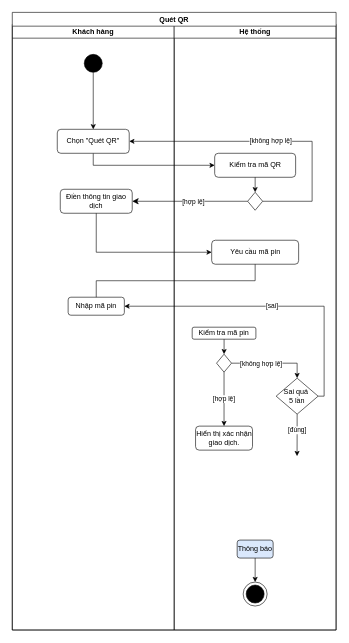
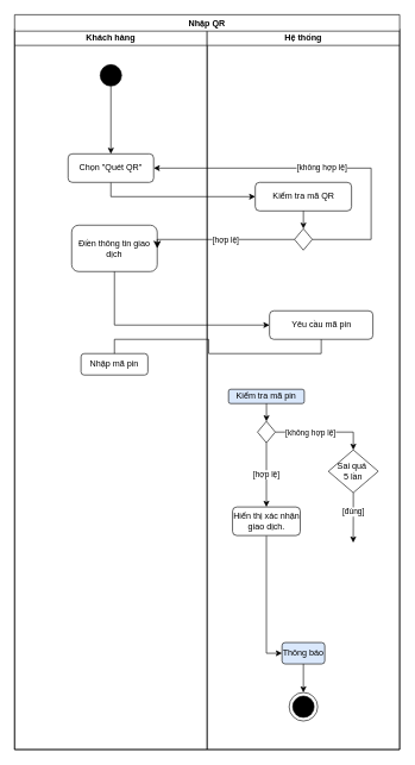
  <mxCell id="0" />
  <mxCell id="1" parent="0" />
  <mxCell id="2" value="" style="edgeStyle=orthogonalEdgeStyle;rounded=0;orthogonalLoop=1;jettySize=auto;html=1;exitX=0.5;exitY=1;exitDx=0;exitDy=0;entryX=0.5;entryY=0;entryDx=0;entryDy=0;" edge="1" parent="1" source="3" target="23"><mxGeometry relative="1" as="geometry"><mxPoint x="205" y="130" as="sourcePoint" /><mxPoint x="155" y="160" as="targetPoint" /></mxGeometry></mxCell>
  <mxCell id="3" value="" style="ellipse;fillColor=strokeColor;html=1;" vertex="1" parent="1"><mxGeometry x="140" y="90" width="30" height="30" as="geometry" /></mxCell>
  <mxCell id="4" value="Khách hàng" style="swimlane;whiteSpace=wrap;html=1;" vertex="1" parent="1"><mxGeometry x="20" y="40" width="270" height="1010" as="geometry" /></mxCell>
  <mxCell id="5" value="Hệ thống" style="swimlane;whiteSpace=wrap;html=1;" vertex="1" parent="1"><mxGeometry x="290" y="40" width="270" height="1010" as="geometry" /></mxCell>
- <mxCell id="6" value="Quét QR" style="swimlane;whiteSpace=wrap;html=1;" vertex="1" parent="1"><mxGeometry x="20" y="20" width="540" height="1030" as="geometry" /></mxCell>
+ <mxCell id="6" value="Nhập QR" style="swimlane;whiteSpace=wrap;html=1;" vertex="1" parent="1"><mxGeometry x="20" y="20" width="540" height="1030" as="geometry" /></mxCell>
  <mxCell id="7" style="edgeStyle=orthogonalEdgeStyle;rounded=0;orthogonalLoop=1;jettySize=auto;html=1;exitX=1;exitY=0.5;exitDx=0;exitDy=0;entryX=1;entryY=0.5;entryDx=0;entryDy=0;" edge="1" parent="6" source="9" target="23"><mxGeometry relative="1" as="geometry"><mxPoint x="147.5" y="155" as="targetPoint" /><Array as="points"><mxPoint x="500" y="315" /><mxPoint x="500" y="215" /></Array></mxGeometry></mxCell>
  <mxCell id="8" value="[không hợp lệ]" style="edgeLabel;html=1;align=center;verticalAlign=middle;resizable=0;points=[];" vertex="1" connectable="0" parent="7"><mxGeometry x="0.035" y="-2" relative="1" as="geometry"><mxPoint as="offset" /></mxGeometry></mxCell>
  <mxCell id="9" value="" style="rhombus;whiteSpace=wrap;html=1;" vertex="1" parent="6"><mxGeometry x="392.5" y="300" width="25" height="30" as="geometry" /></mxCell>
- <mxCell id="10" value="Điền thông tin giao dịch" style="rounded=1;whiteSpace=wrap;html=1;fontSize=12;glass=0;strokeWidth=1;shadow=0;" vertex="1" parent="6"><mxGeometry x="80.01" y="295" width="120" height="40" as="geometry" /></mxCell>
+ <mxCell id="10" value="Điền thông tin giao dịch" style="rounded=1;whiteSpace=wrap;html=1;fontSize=12;glass=0;strokeWidth=1;shadow=0;" vertex="1" parent="6"><mxGeometry x="80.01" y="295" width="120" height="65" as="geometry" /></mxCell>
  <mxCell id="11" value="" style="edgeStyle=segmentEdgeStyle;endArrow=classic;html=1;curved=0;rounded=0;endSize=8;startSize=8;exitX=0;exitY=0.5;exitDx=0;exitDy=0;entryX=1;entryY=0.5;entryDx=0;entryDy=0;" edge="1" parent="6" source="9" target="10"><mxGeometry width="50" height="50" relative="1" as="geometry"><mxPoint x="250" y="270" as="sourcePoint" /><mxPoint x="300" y="220" as="targetPoint" /></mxGeometry></mxCell>
  <mxCell id="12" value="[hợp lệ]" style="edgeLabel;html=1;align=center;verticalAlign=middle;resizable=0;points=[];" vertex="1" connectable="0" parent="11"><mxGeometry x="-0.056" relative="1" as="geometry"><mxPoint as="offset" /></mxGeometry></mxCell>
  <mxCell id="13" value="Nhập mã pin" style="rounded=1;whiteSpace=wrap;html=1;fontSize=12;glass=0;strokeWidth=1;shadow=0;" vertex="1" parent="6"><mxGeometry x="93.13" y="475" width="93.75" height="30" as="geometry" /></mxCell>
- <mxCell id="14" value="Kiểm tra mã pin" style="rounded=1;whiteSpace=wrap;html=1;" vertex="1" parent="6"><mxGeometry x="300" y="525" width="106.25" height="20" as="geometry" /></mxCell>
+ <mxCell id="14" value="Kiểm tra mã pin" style="rounded=1;whiteSpace=wrap;html=1;fillColor=#dae8fc;" vertex="1" parent="6"><mxGeometry x="300" y="525" width="106.25" height="20" as="geometry" /></mxCell>
  <mxCell id="15" style="edgeStyle=orthogonalEdgeStyle;rounded=0;orthogonalLoop=1;jettySize=auto;html=1;exitX=1;exitY=0.5;exitDx=0;exitDy=0;entryX=0.5;entryY=0;entryDx=0;entryDy=0;" edge="1" parent="6" source="17" target="33"><mxGeometry relative="1" as="geometry"><mxPoint x="470" y="585" as="targetPoint" /></mxGeometry></mxCell>
  <mxCell id="16" value="[không hợp lệ]" style="edgeLabel;html=1;align=center;verticalAlign=middle;resizable=0;points=[];" vertex="1" connectable="0" parent="15"><mxGeometry x="-0.265" relative="1" as="geometry"><mxPoint as="offset" /></mxGeometry></mxCell>
  <mxCell id="17" value="" style="rhombus;whiteSpace=wrap;html=1;" vertex="1" parent="6"><mxGeometry x="340.63" y="570" width="25" height="30" as="geometry" /></mxCell>
  <mxCell id="18" value="" style="edgeStyle=orthogonalEdgeStyle;rounded=0;orthogonalLoop=1;jettySize=auto;html=1;" edge="1" parent="6" source="14" target="17"><mxGeometry relative="1" as="geometry" /></mxCell>
+ <mxCell id="19" style="edgeStyle=orthogonalEdgeStyle;rounded=0;orthogonalLoop=1;jettySize=auto;html=1;exitX=0.5;exitY=1;exitDx=0;exitDy=0;entryX=0;entryY=0.5;entryDx=0;entryDy=0;" edge="1" parent="6" source="20" target="34"><mxGeometry relative="1" as="geometry"><mxPoint x="387.13" y="835" as="targetPoint" /></mxGeometry></mxCell>
  <mxCell id="20" value="Hiển thị xác nhận giao dịch." style="rounded=1;whiteSpace=wrap;html=1;fontSize=12;glass=0;strokeWidth=1;shadow=0;" vertex="1" parent="6"><mxGeometry x="305.62" y="690" width="95" height="40" as="geometry" /></mxCell>
  <mxCell id="21" value="[hợp lệ]" style="edgeStyle=orthogonalEdgeStyle;rounded=0;orthogonalLoop=1;jettySize=auto;html=1;entryX=0.5;entryY=0;entryDx=0;entryDy=0;" edge="1" parent="6" source="17" target="20"><mxGeometry relative="1" as="geometry"><mxPoint x="337.522" y="610" as="targetPoint" /></mxGeometry></mxCell>
  <mxCell id="22" style="edgeStyle=orthogonalEdgeStyle;rounded=0;orthogonalLoop=1;jettySize=auto;html=1;exitX=0.5;exitY=1;exitDx=0;exitDy=0;entryX=0;entryY=0.5;entryDx=0;entryDy=0;" edge="1" parent="6" source="23" target="24"><mxGeometry relative="1" as="geometry" /></mxCell>
  <mxCell id="23" value="Chọn &quot;Quét QR&quot;" style="rounded=1;whiteSpace=wrap;html=1;fontSize=12;glass=0;strokeWidth=1;shadow=0;" vertex="1" parent="6"><mxGeometry x="75" y="195" width="120" height="40" as="geometry" /></mxCell>
  <mxCell id="24" value="Kiểm tra mã QR" style="rounded=1;whiteSpace=wrap;html=1;fontSize=12;glass=0;strokeWidth=1;shadow=0;" vertex="1" parent="6"><mxGeometry x="337.5" y="235" width="135" height="40" as="geometry" /></mxCell>
  <mxCell id="25" style="edgeStyle=orthogonalEdgeStyle;rounded=0;orthogonalLoop=1;jettySize=auto;html=1;exitX=0.5;exitY=1;exitDx=0;exitDy=0;entryX=0.5;entryY=0;entryDx=0;entryDy=0;" edge="1" parent="6" source="24" target="9"><mxGeometry relative="1" as="geometry" /></mxCell>
- <mxCell id="26" value="Yêu cầu mã pin" style="rounded=1;whiteSpace=wrap;html=1;fontSize=12;glass=0;strokeWidth=1;shadow=0;" vertex="1" parent="6"><mxGeometry x="332.5" y="380" width="145" height="40" as="geometry" /></mxCell>
+ <mxCell id="26" value="Yêu cầu mã pin" style="rounded=1;whiteSpace=wrap;html=1;fontSize=12;glass=0;strokeWidth=1;shadow=0;" vertex="1" parent="6"><mxGeometry x="357.5" y="415" width="145" height="40" as="geometry" /></mxCell>
  <mxCell id="27" style="edgeStyle=orthogonalEdgeStyle;rounded=0;orthogonalLoop=1;jettySize=auto;html=1;exitX=0.5;exitY=1;exitDx=0;exitDy=0;entryX=0;entryY=0.5;entryDx=0;entryDy=0;" edge="1" parent="6" source="10" target="26"><mxGeometry relative="1" as="geometry" /></mxCell>
  <mxCell id="28" style="edgeStyle=orthogonalEdgeStyle;rounded=0;orthogonalLoop=1;jettySize=auto;html=1;exitX=0.5;exitY=1;exitDx=0;exitDy=0;entryX=0.5;entryY=0;entryDx=0;entryDy=0;endArrow=none;" edge="1" parent="6" source="26" target="13"><mxGeometry relative="1" as="geometry" /></mxCell>
  <mxCell id="29" style="edgeStyle=orthogonalEdgeStyle;rounded=0;orthogonalLoop=1;jettySize=auto;html=1;exitX=0.5;exitY=1;exitDx=0;exitDy=0;" edge="1" parent="6" source="33"><mxGeometry relative="1" as="geometry"><mxPoint x="474.865" y="740" as="targetPoint" /></mxGeometry></mxCell>
  <mxCell id="30" value="[đúng]" style="edgeLabel;html=1;align=center;verticalAlign=middle;resizable=0;points=[];" vertex="1" connectable="0" parent="29"><mxGeometry x="-0.255" y="-1" relative="1" as="geometry"><mxPoint as="offset" /></mxGeometry></mxCell>
- <mxCell id="31" style="edgeStyle=orthogonalEdgeStyle;rounded=0;orthogonalLoop=1;jettySize=auto;html=1;exitX=1;exitY=0.5;exitDx=0;exitDy=0;entryX=1;entryY=0.5;entryDx=0;entryDy=0;" edge="1" parent="6" source="33" target="13"><mxGeometry relative="1" as="geometry"><Array as="points"><mxPoint x="520" y="640" /><mxPoint x="520" y="490" /></Array></mxGeometry></mxCell>
- <mxCell id="32" value="[sai]" style="edgeLabel;html=1;align=center;verticalAlign=middle;resizable=0;points=[];" vertex="1" connectable="0" parent="31"><mxGeometry x="0.006" y="-1" relative="1" as="geometry"><mxPoint as="offset" /></mxGeometry></mxCell>
  <mxCell id="33" value="Sai quá&amp;nbsp;&lt;div&gt;5 lần&lt;/div&gt;" style="rhombus;whiteSpace=wrap;html=1;" vertex="1" parent="6"><mxGeometry x="440" y="610" width="70" height="60" as="geometry" /></mxCell>
  <mxCell id="34" value="Thông báo" style="rounded=1;whiteSpace=wrap;html=1;fontSize=12;glass=0;strokeWidth=1;shadow=0;fillColor=#dae8fc;" vertex="1" parent="6"><mxGeometry x="375" y="880" width="60" height="30" as="geometry" /></mxCell>
  <mxCell id="35" value="" style="ellipse;whiteSpace=wrap;html=1;aspect=fixed;" vertex="1" parent="6"><mxGeometry x="385" y="950" width="40" height="40" as="geometry" /></mxCell>
  <mxCell id="36" value="" style="ellipse;fillColor=strokeColor;html=1;" vertex="1" parent="6"><mxGeometry x="390" y="955" width="30" height="30" as="geometry" /></mxCell>
  <mxCell id="37" style="edgeStyle=orthogonalEdgeStyle;rounded=0;orthogonalLoop=1;jettySize=auto;html=1;entryX=0.5;entryY=0;entryDx=0;entryDy=0;" edge="1" parent="6" source="34" target="35"><mxGeometry relative="1" as="geometry" /></mxCell>
